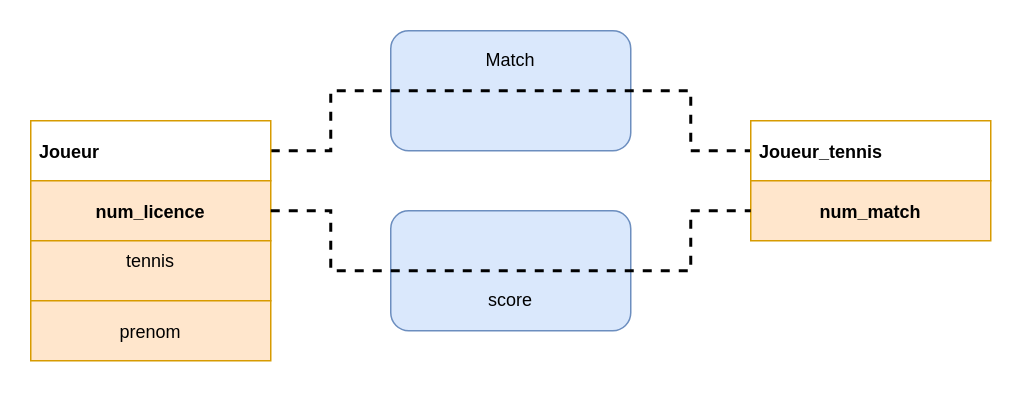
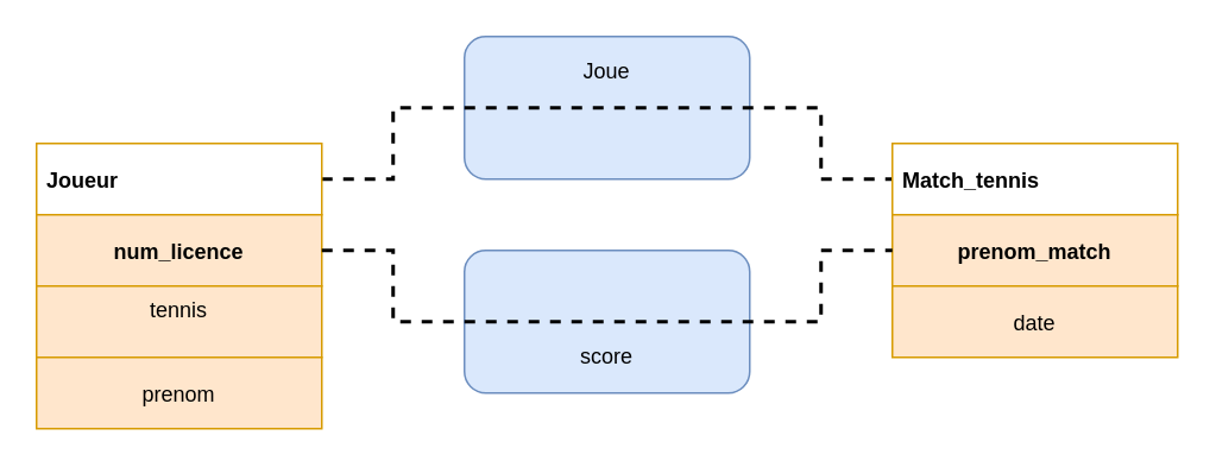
  <mxCell id="0" />
  <mxCell id="1" parent="0" />
  <mxCell id="2" value="" style="group;fillColor=#ffffff;" parent="1" vertex="1" connectable="0"><mxGeometry x="260" y="20" width="160" height="80" as="geometry" /></mxCell>
  <mxCell id="3" value="" style="rounded=1;whiteSpace=wrap;html=1;fillColor=#dae8fc;strokeColor=#6c8ebf;" parent="2" vertex="1"><mxGeometry width="160" height="80" as="geometry" /></mxCell>
- <mxCell id="4" value="Match" style="text;html=1;strokeColor=none;fillColor=none;align=center;verticalAlign=middle;whiteSpace=wrap;rounded=0;" parent="2" vertex="1"><mxGeometry width="160" height="40" as="geometry" /></mxCell>
+ <mxCell id="4" value="Joue" style="text;html=1;strokeColor=none;fillColor=none;align=center;verticalAlign=middle;whiteSpace=wrap;rounded=0;" parent="2" vertex="1"><mxGeometry width="160" height="40" as="geometry" /></mxCell>
  <mxCell id="5" value="&lt;br&gt;" style="text;html=1;strokeColor=none;fillColor=none;align=center;verticalAlign=middle;whiteSpace=wrap;rounded=0;" parent="2" vertex="1"><mxGeometry y="40" width="160" height="40" as="geometry" /></mxCell>
  <mxCell id="6" value="&lt;div&gt;&lt;br&gt;&lt;/div&gt;&lt;div&gt;&lt;br&gt;&lt;/div&gt;" style="endArrow=none;html=1;strokeWidth=2;rounded=0;endFill=0;exitX=1;exitY=0.5;exitDx=0;exitDy=0;entryX=0;entryY=0.5;entryDx=0;entryDy=0;dashed=1;" parent="1" source="8" target="11" edge="1"><mxGeometry relative="1" as="geometry"><mxPoint x="180" y="120" as="sourcePoint" /><mxPoint x="500" y="120" as="targetPoint" /><Array as="points"><mxPoint x="220" y="100" /><mxPoint x="220" y="60" /><mxPoint x="260" y="60" /><mxPoint x="420" y="60" /><mxPoint x="460" y="60" /><mxPoint x="460" y="100" /></Array><mxPoint as="offset" /></mxGeometry></mxCell>
  <mxCell id="7" value="" style="group" parent="1" vertex="1" connectable="0"><mxGeometry x="20" y="80" width="160" height="80" as="geometry" /></mxCell>
  <mxCell id="8" value="Joueur" style="text;align=left;verticalAlign=middle;spacingLeft=4;spacingRight=4;overflow=hidden;rotatable=0;points=[[0,0.5],[1,0.5]];portConstraint=eastwest;fontStyle=1;strokeColor=#d79b00;fillColor=#ffffff;" parent="7" vertex="1"><mxGeometry width="160" height="40" as="geometry" /></mxCell>
  <mxCell id="9" value="num_licence" style="text;align=center;verticalAlign=middle;spacingLeft=4;spacingRight=4;overflow=hidden;rotatable=0;points=[[0,0.5],[1,0.5]];portConstraint=eastwest;fontStyle=1;fillColor=#ffe6cc;strokeColor=#d79b00;" parent="7" vertex="1"><mxGeometry y="40" width="160" height="40" as="geometry" /></mxCell>
  <mxCell id="10" value="" style="group" parent="1" vertex="1" connectable="0"><mxGeometry x="500" y="80" width="160" height="80" as="geometry" /></mxCell>
- <mxCell id="11" value="Joueur_tennis" style="text;align=left;verticalAlign=middle;spacingLeft=4;spacingRight=4;overflow=hidden;rotatable=0;points=[[0,0.5],[1,0.5]];portConstraint=eastwest;fontStyle=1;strokeColor=#d79b00;fillColor=#ffffff;" parent="10" vertex="1"><mxGeometry width="160" height="40" as="geometry" /></mxCell>
- <mxCell id="12" value="num_match" style="text;align=center;verticalAlign=middle;spacingLeft=4;spacingRight=4;overflow=hidden;rotatable=0;points=[[0,0.5],[1,0.5]];portConstraint=eastwest;fontStyle=1;fillColor=#ffe6cc;strokeColor=#d79b00;" parent="10" vertex="1"><mxGeometry y="40" width="160" height="40" as="geometry" /></mxCell>
+ <mxCell id="11" value="Match_tennis" style="text;align=left;verticalAlign=middle;spacingLeft=4;spacingRight=4;overflow=hidden;rotatable=0;points=[[0,0.5],[1,0.5]];portConstraint=eastwest;fontStyle=1;strokeColor=#d79b00;fillColor=#ffffff;" parent="10" vertex="1"><mxGeometry width="160" height="40" as="geometry" /></mxCell>
+ <mxCell id="12" value="prenom_match" style="text;align=center;verticalAlign=middle;spacingLeft=4;spacingRight=4;overflow=hidden;rotatable=0;points=[[0,0.5],[1,0.5]];portConstraint=eastwest;fontStyle=1;fillColor=#ffe6cc;strokeColor=#d79b00;" parent="10" vertex="1"><mxGeometry y="40" width="160" height="40" as="geometry" /></mxCell>
  <mxCell id="13" value="" style="group;fillColor=#ffffff;" parent="1" vertex="1" connectable="0"><mxGeometry x="260" y="140" width="160" height="80" as="geometry" /></mxCell>
  <mxCell id="14" value="" style="rounded=1;whiteSpace=wrap;html=1;fillColor=#dae8fc;strokeColor=#6c8ebf;" parent="13" vertex="1"><mxGeometry width="160" height="80" as="geometry" /></mxCell>
  <mxCell id="15" value="score&lt;br&gt;" style="text;html=1;strokeColor=none;fillColor=none;align=center;verticalAlign=middle;whiteSpace=wrap;rounded=0;" parent="13" vertex="1"><mxGeometry y="40" width="160" height="40" as="geometry" /></mxCell>
  <mxCell id="16" value="&lt;div&gt;&lt;br&gt;&lt;/div&gt;&lt;div&gt;&lt;br&gt;&lt;/div&gt;" style="endArrow=none;html=1;strokeWidth=2;rounded=0;endFill=0;exitX=1;exitY=0.5;exitDx=0;exitDy=0;entryX=0;entryY=0.5;entryDx=0;entryDy=0;dashed=1;" parent="1" source="9" target="12" edge="1"><mxGeometry relative="1" as="geometry"><mxPoint x="190" y="110" as="sourcePoint" /><mxPoint x="490" y="140" as="targetPoint" /><Array as="points"><mxPoint x="220" y="140" /><mxPoint x="220" y="180" /><mxPoint x="460" y="180" /><mxPoint x="460" y="140" /></Array><mxPoint as="offset" /></mxGeometry></mxCell>
  <mxCell id="17" value="tennis&#10;" style="text;align=center;verticalAlign=middle;spacingLeft=4;spacingRight=4;overflow=hidden;rotatable=0;points=[[0,0.5],[1,0.5]];portConstraint=eastwest;fontStyle=0;fillColor=#ffe6cc;strokeColor=#d79b00;" parent="1" vertex="1"><mxGeometry x="20" y="160" width="160" height="40" as="geometry" /></mxCell>
  <mxCell id="18" value="prenom" style="text;align=center;verticalAlign=middle;spacingLeft=4;spacingRight=4;overflow=hidden;rotatable=0;points=[[0,0.5],[1,0.5]];portConstraint=eastwest;fontStyle=0;fillColor=#ffe6cc;strokeColor=#d79b00;" parent="1" vertex="1"><mxGeometry x="20" y="200" width="160" height="40" as="geometry" /></mxCell>
+ <mxCell id="19" value="date" style="text;align=center;verticalAlign=middle;spacingLeft=4;spacingRight=4;overflow=hidden;rotatable=0;points=[[0,0.5],[1,0.5]];portConstraint=eastwest;fontStyle=0;fillColor=#ffe6cc;strokeColor=#d79b00;" parent="1" vertex="1"><mxGeometry x="500" y="160" width="160" height="40" as="geometry" /></mxCell>
